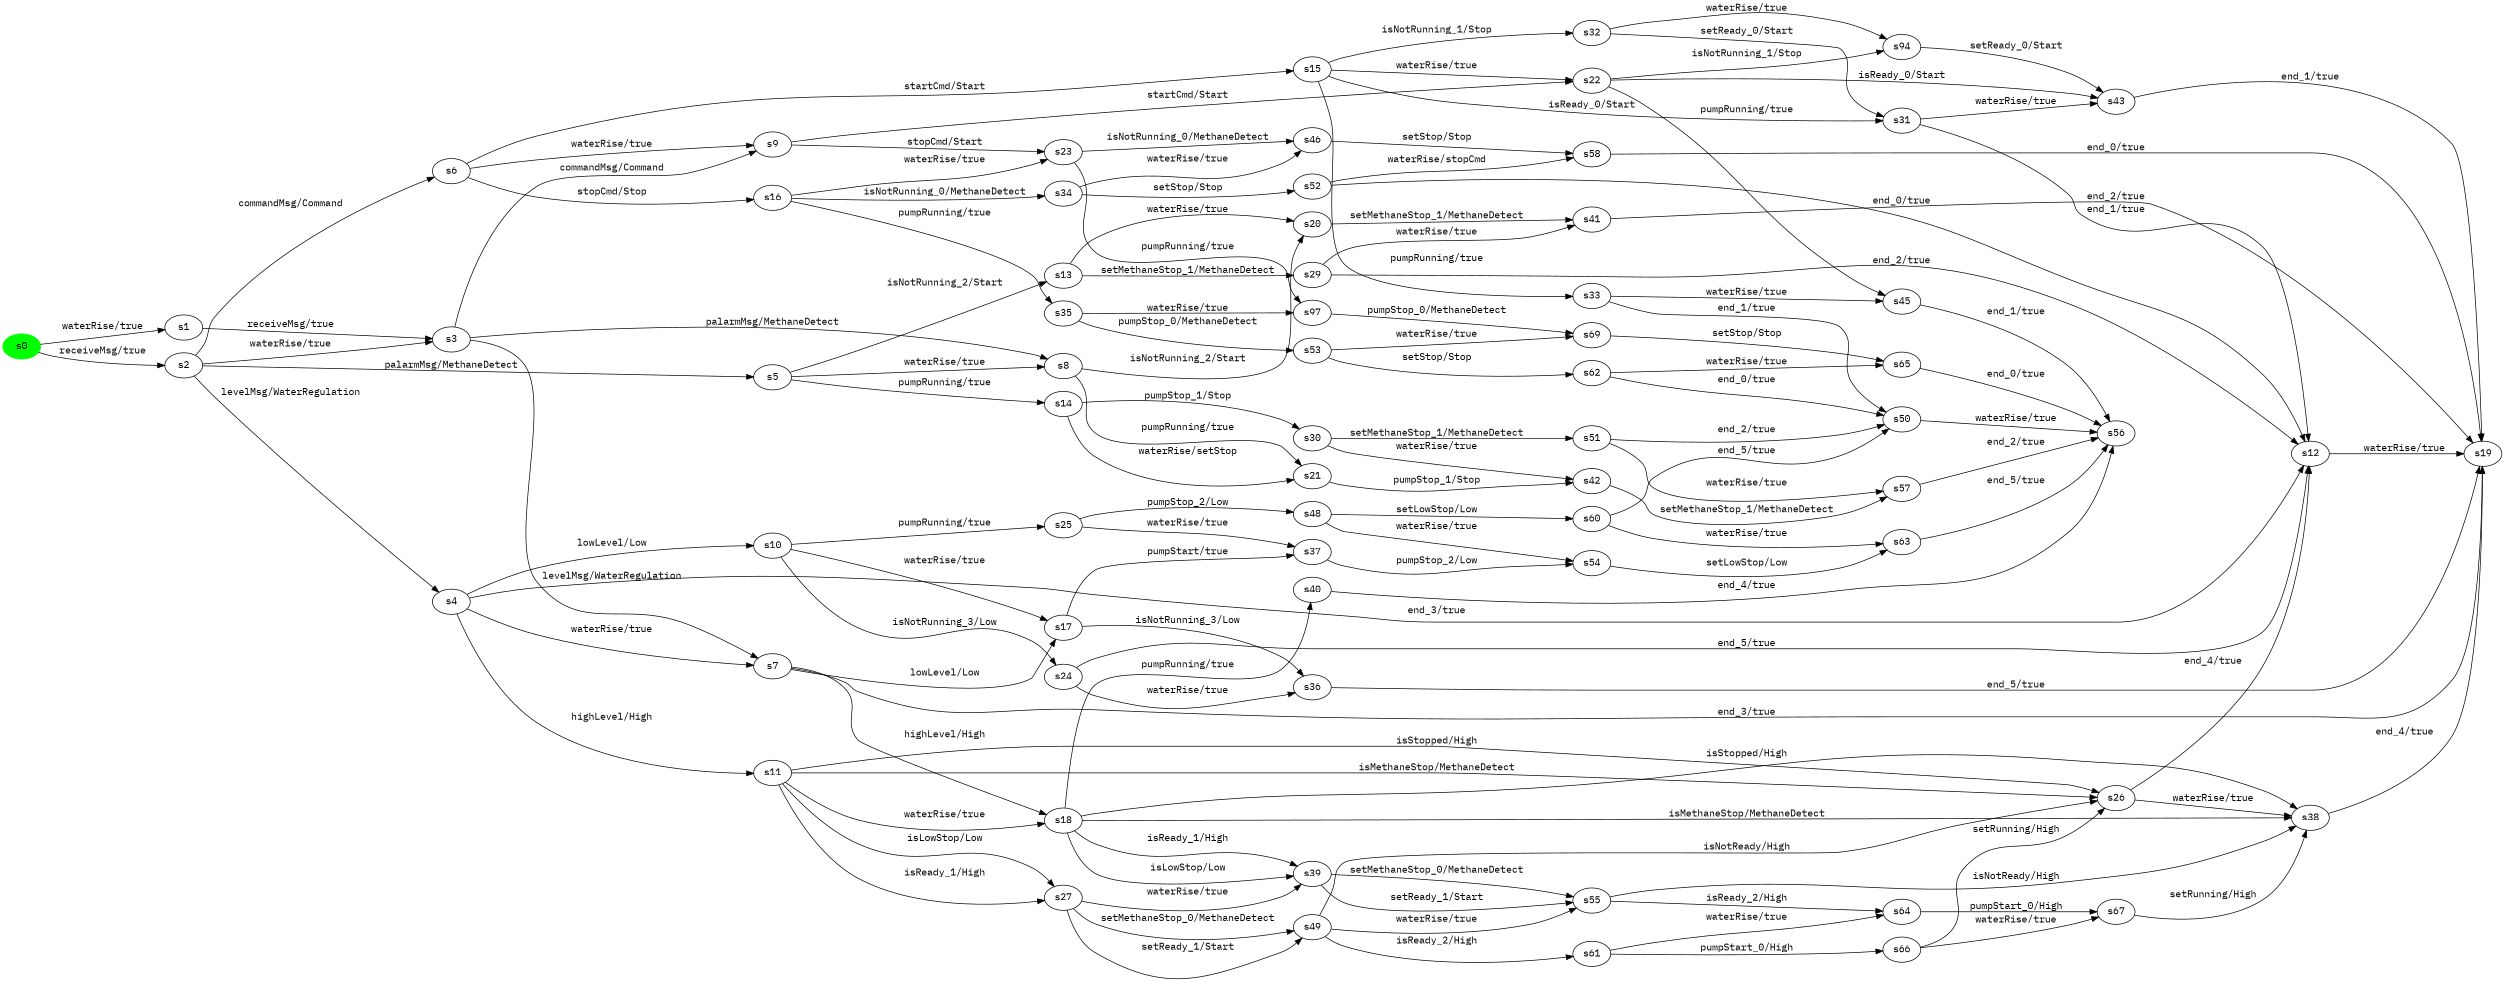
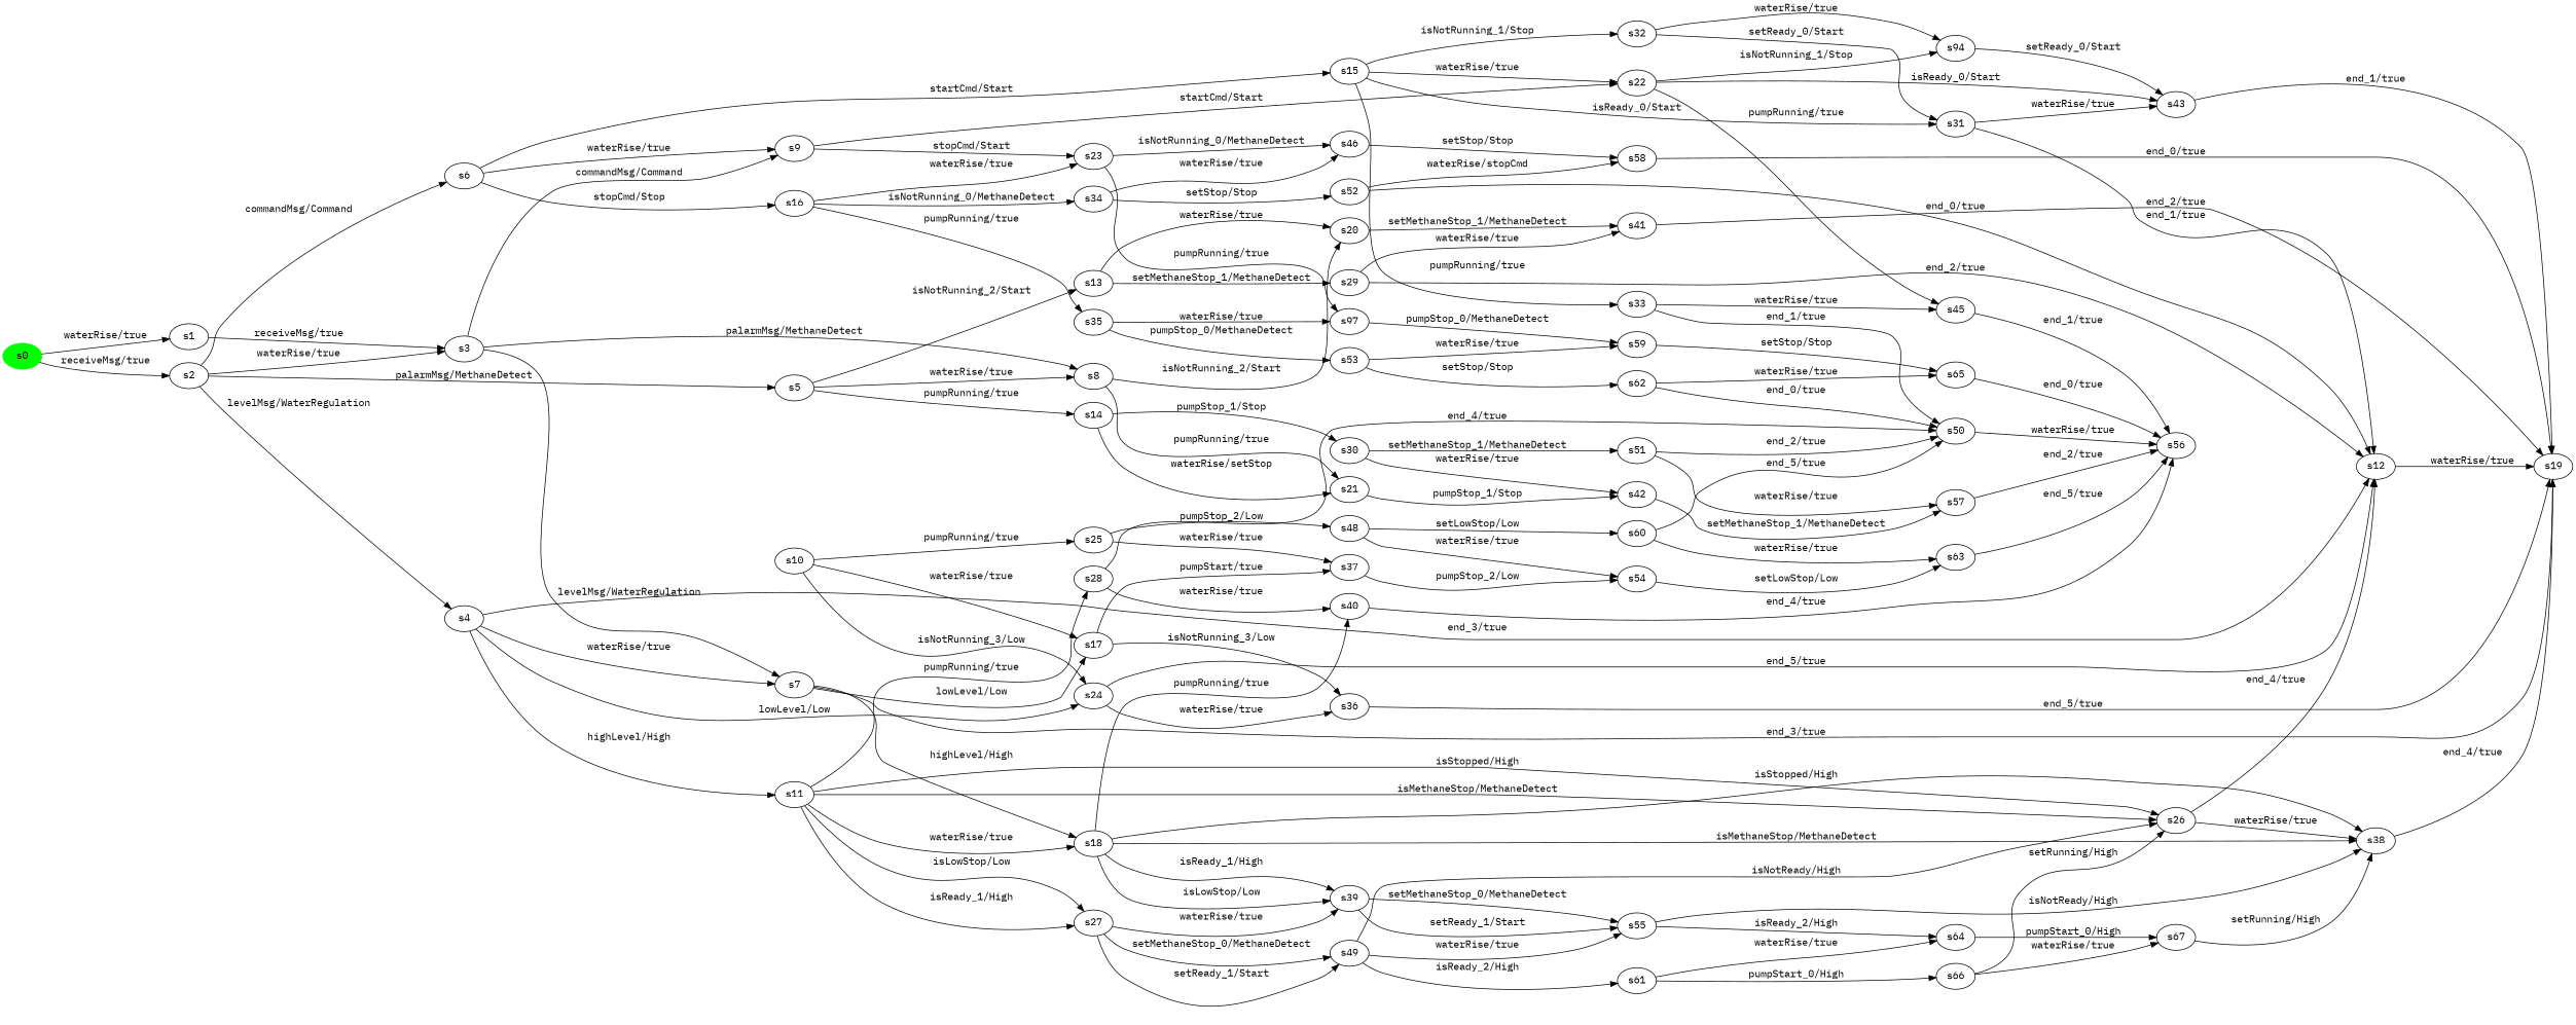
  digraph {
    fontname="IBM Plex Mono"
    rankdir=LR
    node [fontname="IBM Plex Mono"]
    edge [fontname="IBM Plex Mono"]
    n1 [color=green label=s0 style=filled]
    n2 [label=s1]
    n3 [label=s2]
    n4 [label=s3]
    n5 [label=s5]
    n6 [label=s4]
    n7 [label=s6]
    n8 [label=s31]
    n9 [label=s12]
    n10 [label=s43]
    n11 [label=s19]
    n12 [label=s30]
    n13 [label=s42]
    n14 [label=s51]
    n15 [label=s57]
    n16 [label=s50]
    n17 [label=s56]
    n18 [label=s33]
    n19 [label=s45]
    n20 [label=s32]
    n21 [label=s94]
    n22 [label=s35]
    n23 [label=s97]
    n24 [label=s53]
-   n25 [label=s69]
+   n25 [label=s59]
    n26 [label=s62]
    n27 [label=s65]
    n28 [label=s34]
    n29 [label=s46]
    n30 [label=s52]
    n31 [label=s58]
    n32 [label=s37]
    n33 [label=s54]
    n34 [label=s63]
    n35 [label=s36]
    n36 [label=s39]
    n37 [label=s55]
    n38 [label=s38]
    n39 [label=s64]
    n40 [label=s67]
    n41 [label=s8]
    n42 [label=s7]
    n43 [label=s9]
    n44 [label=s13]
    n45 [label=s14]
    n46 [label=s11]
    n47 [label=s10]
    n48 [label=s15]
    n49 [label=s16]
    n50 [label=s21]
    n51 [label=s20]
    n52 [label=s17]
    n53 [label=s18]
    n54 [label=s22]
    n55 [label=s23]
    n56 [label=s29]
    n57 [label=s26]
+   n58 [label=s28]
    n59 [label=s27]
    n60 [label=s25]
    n61 [label=s24]
    n62 [label=s41]
    n63 [label=s40]
    n64 [label=s49]
    n65 [label=s48]
    n66 [label=s60]
    n67 [label=s61]
    n68 [label=s66]
    n1 -> n2 [label=" waterRise/true "]
    n1 -> n3 [label=" receiveMsg/true "]
    n2 -> n4 [label=" receiveMsg/true "]
    n3 -> n4 [label=" waterRise/true "]
    n3 -> n5 [label=" palarmMsg/MethaneDetect "]
    n3 -> n6 [label=" levelMsg/WaterRegulation "]
    n3 -> n7 [label=" commandMsg/Command "]
    n4 -> n41 [label=" palarmMsg/MethaneDetect "]
    n4 -> n42 [label=" levelMsg/WaterRegulation "]
    n4 -> n43 [label=" commandMsg/Command "]
    n5 -> n41 [label=" waterRise/true "]
    n5 -> n44 [label=" isNotRunning_2/Start "]
    n5 -> n45 [label=" pumpRunning/true "]
    n6 -> n9 [label=" end_3/true "]
    n6 -> n42 [label=" waterRise/true "]
    n6 -> n46 [label=" highLevel/High "]
-   n6 -> n47 [label=" lowLevel/Low "]
+   n6 -> n61 [label=" lowLevel/Low "]
    n7 -> n43 [label=" waterRise/true "]
    n7 -> n48 [label=" startCmd/Start "]
    n7 -> n49 [label=" stopCmd/Stop "]
    n8 -> n9 [label=" end_1/true "]
    n8 -> n10 [label=" waterRise/true "]
    n9 -> n11 [label=" waterRise/true "]
    n10 -> n11 [label=" end_1/true "]
    n12 -> n13 [label=" waterRise/true "]
    n12 -> n14 [label=" setMethaneStop_1/MethaneDetect "]
    n13 -> n15 [label=" setMethaneStop_1/MethaneDetect "]
    n14 -> n15 [label=" waterRise/true "]
    n14 -> n16 [label=" end_2/true "]
    n15 -> n17 [label=" end_2/true "]
    n16 -> n17 [label=" waterRise/true "]
    n18 -> n16 [label=" end_1/true "]
    n18 -> n19 [label=" waterRise/true "]
    n19 -> n17 [label=" end_1/true "]
    n20 -> n8 [label=" setReady_0/Start "]
    n20 -> n21 [label=" waterRise/true "]
    n21 -> n10 [label=" setReady_0/Start "]
    n22 -> n23 [label=" waterRise/true "]
    n22 -> n24 [label=" pumpStop_0/MethaneDetect "]
    n23 -> n25 [label=" pumpStop_0/MethaneDetect "]
    n24 -> n25 [label=" waterRise/true "]
    n24 -> n26 [label=" setStop/Stop "]
    n25 -> n27 [label=" setStop/Stop "]
    n26 -> n16 [label=" end_0/true "]
    n26 -> n27 [label=" waterRise/true "]
    n27 -> n17 [label=" end_0/true "]
    n28 -> n29 [label=" waterRise/true "]
    n28 -> n30 [label=" setStop/Stop "]
    n29 -> n31 [label=" setStop/Stop "]
    n30 -> n9 [label=" end_0/true "]
    n30 -> n31 [label=" waterRise/stopCmd "]
    n31 -> n11 [label=" end_0/true "]
    n32 -> n33 [label=" pumpStop_2/Low "]
    n33 -> n34 [label=" setLowStop/Low "]
    n34 -> n17 [label=" end_5/true "]
    n35 -> n11 [label=" end_5/true "]
    n36 -> n37 [label=" setMethaneStop_0/MethaneDetect "]
    n36 -> n37 [label=" setReady_1/Start "]
    n37 -> n38 [label=" isNotReady/High "]
    n37 -> n39 [label=" isReady_2/High "]
    n38 -> n11 [label=" end_4/true "]
    n39 -> n40 [label=" pumpStart_0/High "]
    n40 -> n38 [label=" setRunning/High "]
    n41 -> n50 [label=" pumpRunning/true "]
    n41 -> n51 [label=" isNotRunning_2/Start "]
    n42 -> n11 [label=" end_3/true "]
    n42 -> n52 [label=" lowLevel/Low "]
    n42 -> n53 [label=" highLevel/High "]
    n43 -> n54 [label=" startCmd/Start "]
    n43 -> n55 [label=" stopCmd/Start "]
    n44 -> n51 [label=" waterRise/true "]
    n44 -> n56 [label=" setMethaneStop_1/MethaneDetect "]
    n45 -> n12 [label=" pumpStop_1/Stop "]
    n45 -> n50 [label=" waterRise/setStop "]
    n46 -> n53 [label=" waterRise/true "]
    n46 -> n57 [label=" isMethaneStop/MethaneDetect "]
    n46 -> n57 [label=" isStopped/High "]
+   n46 -> n58 [label=" pumpRunning/true "]
    n46 -> n59 [label=" isReady_1/High "]
    n46 -> n59 [label=" isLowStop/Low "]
    n47 -> n52 [label=" waterRise/true "]
    n47 -> n60 [label=" pumpRunning/true "]
    n47 -> n61 [label=" isNotRunning_3/Low "]
    n48 -> n8 [label=" isReady_0/Start "]
    n48 -> n18 [label=" pumpRunning/true "]
    n48 -> n20 [label=" isNotRunning_1/Stop "]
    n48 -> n54 [label=" waterRise/true "]
    n49 -> n22 [label=" pumpRunning/true "]
    n49 -> n28 [label=" isNotRunning_0/MethaneDetect "]
    n49 -> n55 [label=" waterRise/true "]
    n50 -> n13 [label=" pumpStop_1/Stop "]
    n51 -> n62 [label=" setMethaneStop_1/MethaneDetect "]
    n52 -> n32 [label=" pumpStart/true "]
    n52 -> n35 [label=" isNotRunning_3/Low "]
    n53 -> n36 [label=" isReady_1/High "]
    n53 -> n36 [label=" isLowStop/Low "]
    n53 -> n38 [label=" isStopped/High "]
    n53 -> n38 [label=" isMethaneStop/MethaneDetect "]
    n53 -> n63 [label=" pumpRunning/true "]
    n54 -> n10 [label=" isReady_0/Start "]
    n54 -> n19 [label=" pumpRunning/true "]
    n54 -> n21 [label=" isNotRunning_1/Stop "]
    n55 -> n23 [label=" pumpRunning/true "]
    n55 -> n29 [label=" isNotRunning_0/MethaneDetect "]
    n56 -> n9 [label=" end_2/true "]
    n56 -> n62 [label=" waterRise/true "]
    n57 -> n9 [label=" end_4/true "]
    n57 -> n38 [label=" waterRise/true "]
+   n58 -> n16 [label=" end_4/true "]
+   n58 -> n63 [label=" waterRise/true "]
    n59 -> n36 [label=" waterRise/true "]
    n59 -> n64 [label=" setMethaneStop_0/MethaneDetect "]
    n59 -> n64 [label=" setReady_1/Start "]
    n60 -> n32 [label=" waterRise/true "]
    n60 -> n65 [label=" pumpStop_2/Low "]
    n61 -> n9 [label=" end_5/true "]
    n61 -> n35 [label=" waterRise/true "]
    n62 -> n11 [label=" end_2/true "]
    n63 -> n17 [label=" end_4/true "]
    n64 -> n37 [label=" waterRise/true "]
    n64 -> n57 [label=" isNotReady/High "]
    n64 -> n67 [label=" isReady_2/High "]
    n65 -> n33 [label=" waterRise/true "]
    n65 -> n66 [label=" setLowStop/Low "]
    n66 -> n16 [label=" end_5/true "]
    n66 -> n34 [label=" waterRise/true "]
    n67 -> n39 [label=" waterRise/true "]
    n67 -> n68 [label=" pumpStart_0/High "]
    n68 -> n40 [label=" waterRise/true "]
    n68 -> n57 [label=" setRunning/High "]
  }
